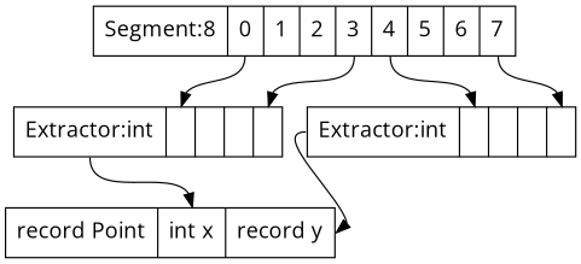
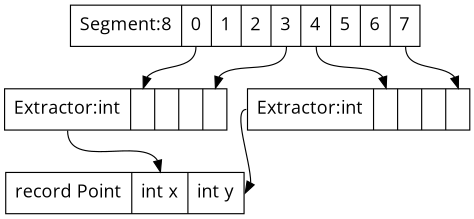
  digraph {
    fontname="Open Sans"
    rankdir=TD
    node [fontname="Open Sans" fontsize=16 shape=record]
    edge [fontname="Open Sans" headport=f0 tailport=h]
    n1 [label="<h>Segment:8|<f0>0|<f1>1|<f2>2|<f3>3|<f4>4|<f5>5|<f6>6|<f7>7"]
    n2 [label="<h>Extractor:int| <f0> | <f1> | <f2> | <f3>"]
    n3 [label="<h>Extractor:int| <f0> | <f1> | <f2> | <f3>"]
-   n4 [label="<h>record Point| <f0> int x| <f1> record y"]
+   n4 [label="<h>record Point| <f0> int x| <f1> int y"]
    n1 -> n2 [tailport=f0]
    n1 -> n2 [headport=f3 tailport=f3]
    n1 -> n3 [tailport=f4]
    n1 -> n3 [headport=f3 tailport=f7]
    n2 -> n4
    n3 -> n4 [headport=f1]
  }
